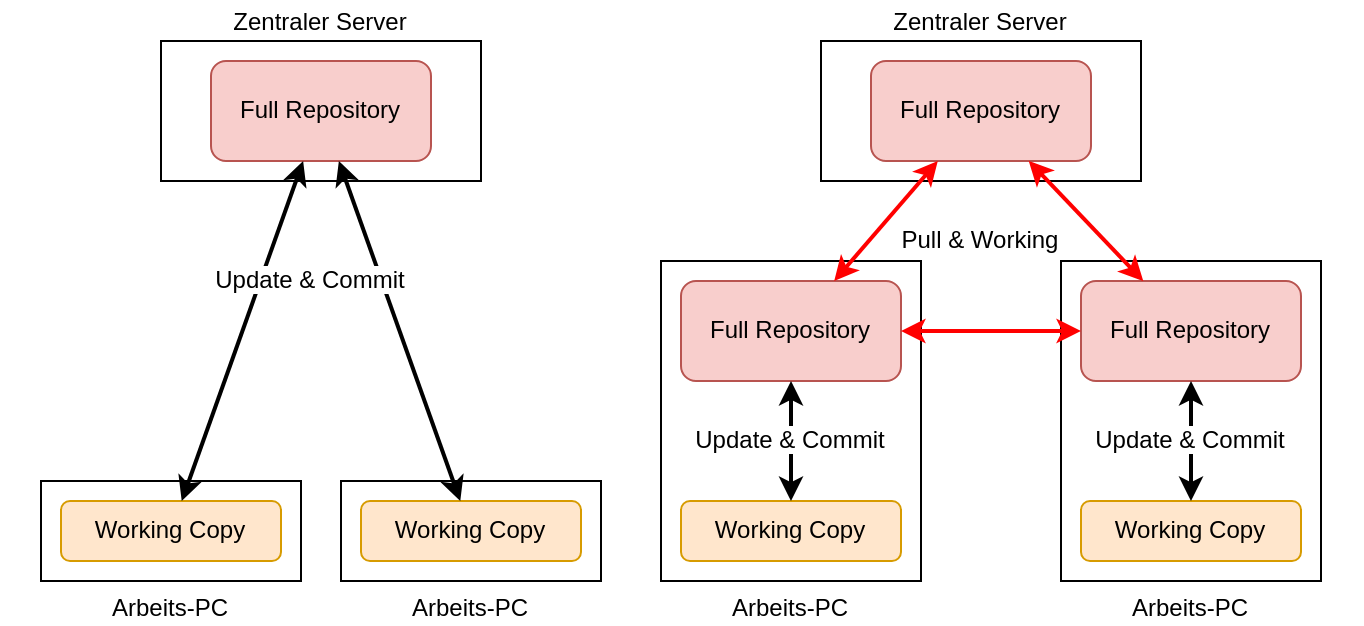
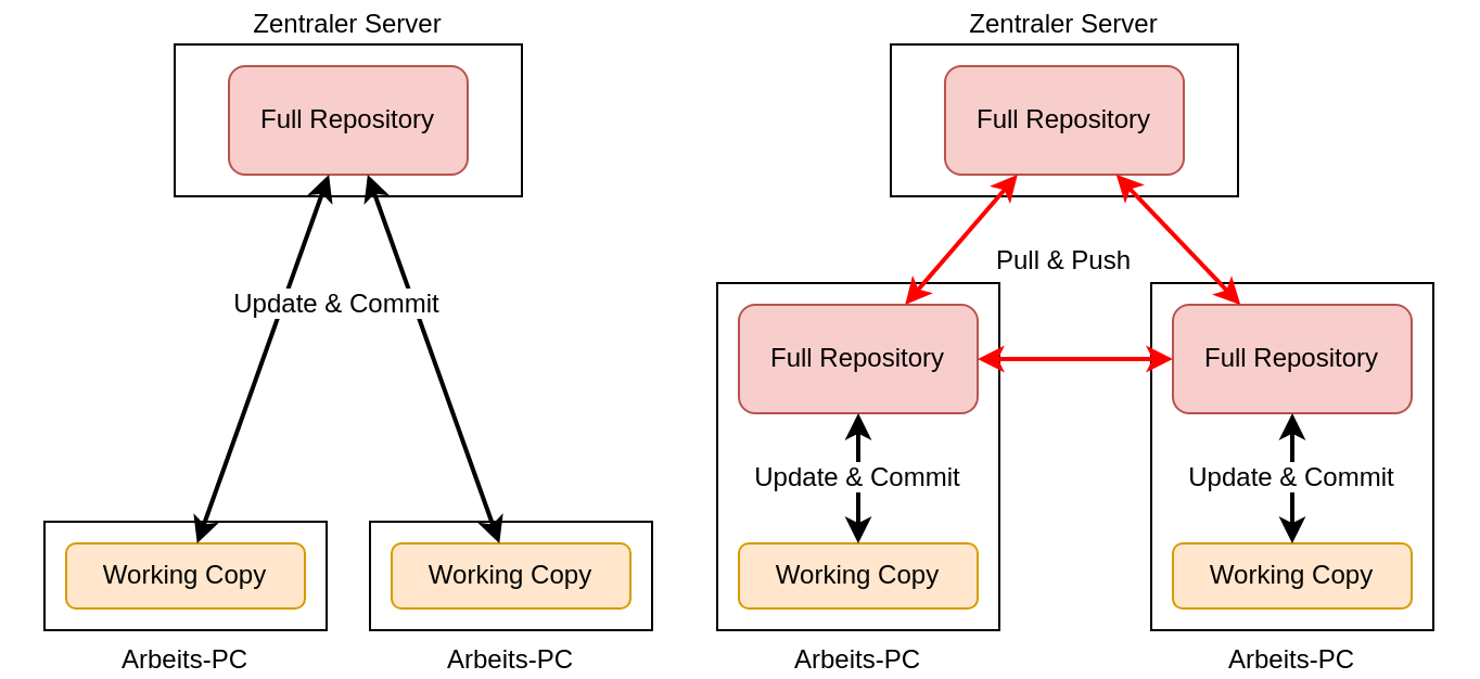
  <mxCell id="0" />
  <mxCell id="1" parent="0" />
  <mxCell id="2" value="Arbeits-PC" style="rounded=0;whiteSpace=wrap;html=1;fontSize=12;labelPosition=center;verticalLabelPosition=bottom;align=center;verticalAlign=top;" parent="1" vertex="1"><mxGeometry x="170" y="240" width="130" height="50" as="geometry" /></mxCell>
  <mxCell id="3" value="Arbeits-PC" style="rounded=0;whiteSpace=wrap;html=1;fontSize=12;labelPosition=center;verticalLabelPosition=bottom;align=center;verticalAlign=top;" parent="1" vertex="1"><mxGeometry x="20" y="240" width="130" height="50" as="geometry" /></mxCell>
  <mxCell id="4" value="Arbeits-PC" style="rounded=0;whiteSpace=wrap;html=1;fontSize=12;labelPosition=center;verticalLabelPosition=bottom;align=center;verticalAlign=top;" parent="1" vertex="1"><mxGeometry x="530" y="130" width="130" height="160" as="geometry" /></mxCell>
  <mxCell id="5" value="Arbeits-PC" style="rounded=0;whiteSpace=wrap;html=1;fontSize=12;labelPosition=center;verticalLabelPosition=bottom;align=center;verticalAlign=top;" parent="1" vertex="1"><mxGeometry x="330" y="130" width="130" height="160" as="geometry" /></mxCell>
  <mxCell id="6" value="Zentraler Server" style="rounded=0;whiteSpace=wrap;html=1;labelPosition=center;verticalLabelPosition=top;align=center;verticalAlign=bottom;" parent="1" vertex="1"><mxGeometry x="410" y="20" width="160" height="70" as="geometry" /></mxCell>
  <mxCell id="7" value="Zentraler Server" style="rounded=0;whiteSpace=wrap;html=1;labelPosition=center;verticalLabelPosition=top;align=center;verticalAlign=bottom;" parent="1" vertex="1"><mxGeometry x="80" y="20" width="160" height="70" as="geometry" /></mxCell>
  <mxCell id="8" value="Working Copy" style="rounded=1;whiteSpace=wrap;html=1;fillColor=#ffe6cc;strokeColor=#d79b00;" parent="1" vertex="1"><mxGeometry x="30" y="250" width="110" height="30" as="geometry" /></mxCell>
  <mxCell id="9" value="Full Repository" style="rounded=1;whiteSpace=wrap;html=1;fillColor=#f8cecc;strokeColor=#b85450;" parent="1" vertex="1"><mxGeometry x="435" y="30" width="110" height="50" as="geometry" /></mxCell>
  <mxCell id="10" value="Full Repository" style="rounded=1;whiteSpace=wrap;html=1;fillColor=#f8cecc;strokeColor=#b85450;" parent="1" vertex="1"><mxGeometry x="105" y="30" width="110" height="50" as="geometry" /></mxCell>
  <mxCell id="11" value="" style="endArrow=classic;startArrow=classic;html=1;fontSize=12;strokeWidth=2;" parent="1" source="8" target="10" edge="1"><mxGeometry width="50" height="50" relative="1" as="geometry"><mxPoint x="-20" y="210" as="sourcePoint" /><mxPoint x="30" y="160" as="targetPoint" /></mxGeometry></mxCell>
  <mxCell id="12" value="Working Copy" style="rounded=1;whiteSpace=wrap;html=1;fillColor=#ffe6cc;strokeColor=#d79b00;" parent="1" vertex="1"><mxGeometry x="180" y="250" width="110" height="30" as="geometry" /></mxCell>
  <mxCell id="13" value="" style="endArrow=classic;startArrow=classic;html=1;fontSize=12;strokeWidth=2;" parent="1" source="12" target="10" edge="1"><mxGeometry width="50" height="50" relative="1" as="geometry"><mxPoint x="69.429" y="220" as="sourcePoint" /><mxPoint x="154.286" y="85" as="targetPoint" /></mxGeometry></mxCell>
  <mxCell id="14" value="&lt;span style=&quot;background-color: rgb(255 , 255 , 255)&quot;&gt;Update &amp;amp; Commit&lt;/span&gt;" style="text;html=1;strokeColor=none;fillColor=none;align=center;verticalAlign=middle;whiteSpace=wrap;rounded=0;fontSize=12;" parent="1" vertex="1"><mxGeometry x="100" y="130" width="110" height="20" as="geometry" /></mxCell>
  <mxCell id="15" value="Full Repository" style="rounded=1;whiteSpace=wrap;html=1;fillColor=#f8cecc;strokeColor=#b85450;" parent="1" vertex="1"><mxGeometry x="340" y="140" width="110" height="50" as="geometry" /></mxCell>
  <mxCell id="16" value="" style="endArrow=classic;startArrow=classic;html=1;strokeWidth=2;fontSize=12;strokeColor=#FF0000;" parent="1" source="15" target="9" edge="1"><mxGeometry width="50" height="50" relative="1" as="geometry"><mxPoint x="420" y="230" as="sourcePoint" /><mxPoint x="470" y="180" as="targetPoint" /></mxGeometry></mxCell>
  <mxCell id="17" value="Working Copy" style="rounded=1;whiteSpace=wrap;html=1;fillColor=#ffe6cc;strokeColor=#d79b00;" parent="1" vertex="1"><mxGeometry x="340" y="250" width="110" height="30" as="geometry" /></mxCell>
  <mxCell id="18" value="" style="endArrow=classic;startArrow=classic;html=1;strokeWidth=2;fontSize=12;" parent="1" source="17" target="15" edge="1"><mxGeometry width="50" height="50" relative="1" as="geometry"><mxPoint x="406.923" y="150" as="sourcePoint" /><mxPoint x="413.077" y="70" as="targetPoint" /></mxGeometry></mxCell>
  <mxCell id="19" value="Full Repository" style="rounded=1;whiteSpace=wrap;html=1;fillColor=#f8cecc;strokeColor=#b85450;" parent="1" vertex="1"><mxGeometry x="540" y="140" width="110" height="50" as="geometry" /></mxCell>
  <mxCell id="20" value="Working Copy" style="rounded=1;whiteSpace=wrap;html=1;fillColor=#ffe6cc;strokeColor=#d79b00;" parent="1" vertex="1"><mxGeometry x="540" y="250" width="110" height="30" as="geometry" /></mxCell>
  <mxCell id="21" value="" style="endArrow=classic;startArrow=classic;html=1;strokeWidth=2;fontSize=12;" parent="1" source="20" target="19" edge="1"><mxGeometry width="50" height="50" relative="1" as="geometry"><mxPoint x="606.923" y="150" as="sourcePoint" /><mxPoint x="613.077" y="70" as="targetPoint" /></mxGeometry></mxCell>
  <mxCell id="22" value="" style="endArrow=classic;startArrow=classic;html=1;strokeWidth=2;fontSize=12;strokeColor=#FF0000;" parent="1" source="19" target="9" edge="1"><mxGeometry width="50" height="50" relative="1" as="geometry"><mxPoint x="417.5" y="170" as="sourcePoint" /><mxPoint x="457.5" y="90" as="targetPoint" /></mxGeometry></mxCell>
  <mxCell id="23" value="&lt;span style=&quot;background-color: rgb(255 , 255 , 255)&quot;&gt;Update &amp;amp; Commit&lt;/span&gt;" style="text;html=1;strokeColor=none;fillColor=none;align=center;verticalAlign=middle;whiteSpace=wrap;rounded=0;fontSize=12;" parent="1" vertex="1"><mxGeometry x="340" y="210" width="110" height="20" as="geometry" /></mxCell>
- <mxCell id="24" value="&lt;span style=&quot;background-color: rgb(255 , 255 , 255)&quot;&gt;Pull &amp;amp; Working&lt;/span&gt;" style="text;html=1;strokeColor=none;fillColor=none;align=center;verticalAlign=middle;whiteSpace=wrap;rounded=0;fontSize=12;" parent="1" vertex="1"><mxGeometry x="435" y="110" width="110" height="20" as="geometry" /></mxCell>
+ <mxCell id="24" value="&lt;span style=&quot;background-color: rgb(255 , 255 , 255)&quot;&gt;Pull &amp;amp; Push&lt;/span&gt;" style="text;html=1;strokeColor=none;fillColor=none;align=center;verticalAlign=middle;whiteSpace=wrap;rounded=0;fontSize=12;" parent="1" vertex="1"><mxGeometry x="435" y="110" width="110" height="20" as="geometry" /></mxCell>
  <mxCell id="25" value="" style="endArrow=classic;startArrow=classic;html=1;strokeWidth=2;fontSize=12;strokeColor=#FF0000;" parent="1" source="19" target="15" edge="1"><mxGeometry width="50" height="50" relative="1" as="geometry"><mxPoint x="579.038" y="150" as="sourcePoint" /><mxPoint x="495.962" y="70" as="targetPoint" /></mxGeometry></mxCell>
  <mxCell id="26" value="&lt;span style=&quot;background-color: rgb(255 , 255 , 255)&quot;&gt;Update &amp;amp; Commit&lt;/span&gt;" style="text;html=1;strokeColor=none;fillColor=none;align=center;verticalAlign=middle;whiteSpace=wrap;rounded=0;fontSize=12;" vertex="1" parent="1"><mxGeometry x="540" y="210" width="110" height="20" as="geometry" /></mxCell>
